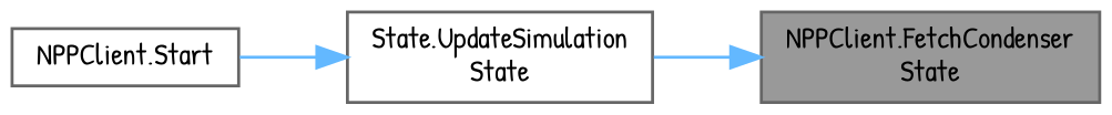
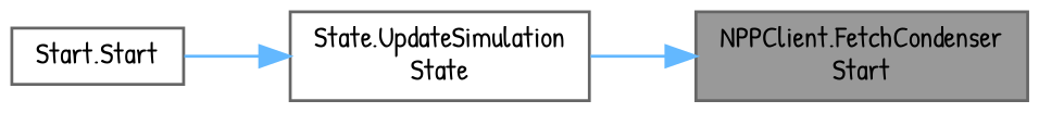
  digraph {
    fontname="Patrick Hand"
    rankdir=RL
    node [color=grey40 fillcolor=white fontname="Patrick Hand" fontsize=10 shape=box style=filled]
    edge [color=steelblue1 dir=back fontname="Patrick Hand" fontsize=10 labelfontname=Helvetica labelfontsize=10 style=solid]
-   n1 [color=gray40 fillcolor=grey60 fontcolor=black height=0.2 label="NPPClient.FetchCondenser\lState" width=0.4]
+   n1 [color=gray40 fillcolor=grey60 fontcolor=black height=0.2 label="NPPClient.FetchCondenser\lStart" width=0.4]
    n2 [height=0.2 label="State.UpdateSimulation\lState" width=0.4]
-   n3 [height=0.2 label="NPPClient.Start" width=0.4]
+   n3 [height=0.2 label="Start.Start" width=0.4]
    n1 -> n2
    n2 -> n3
  }
